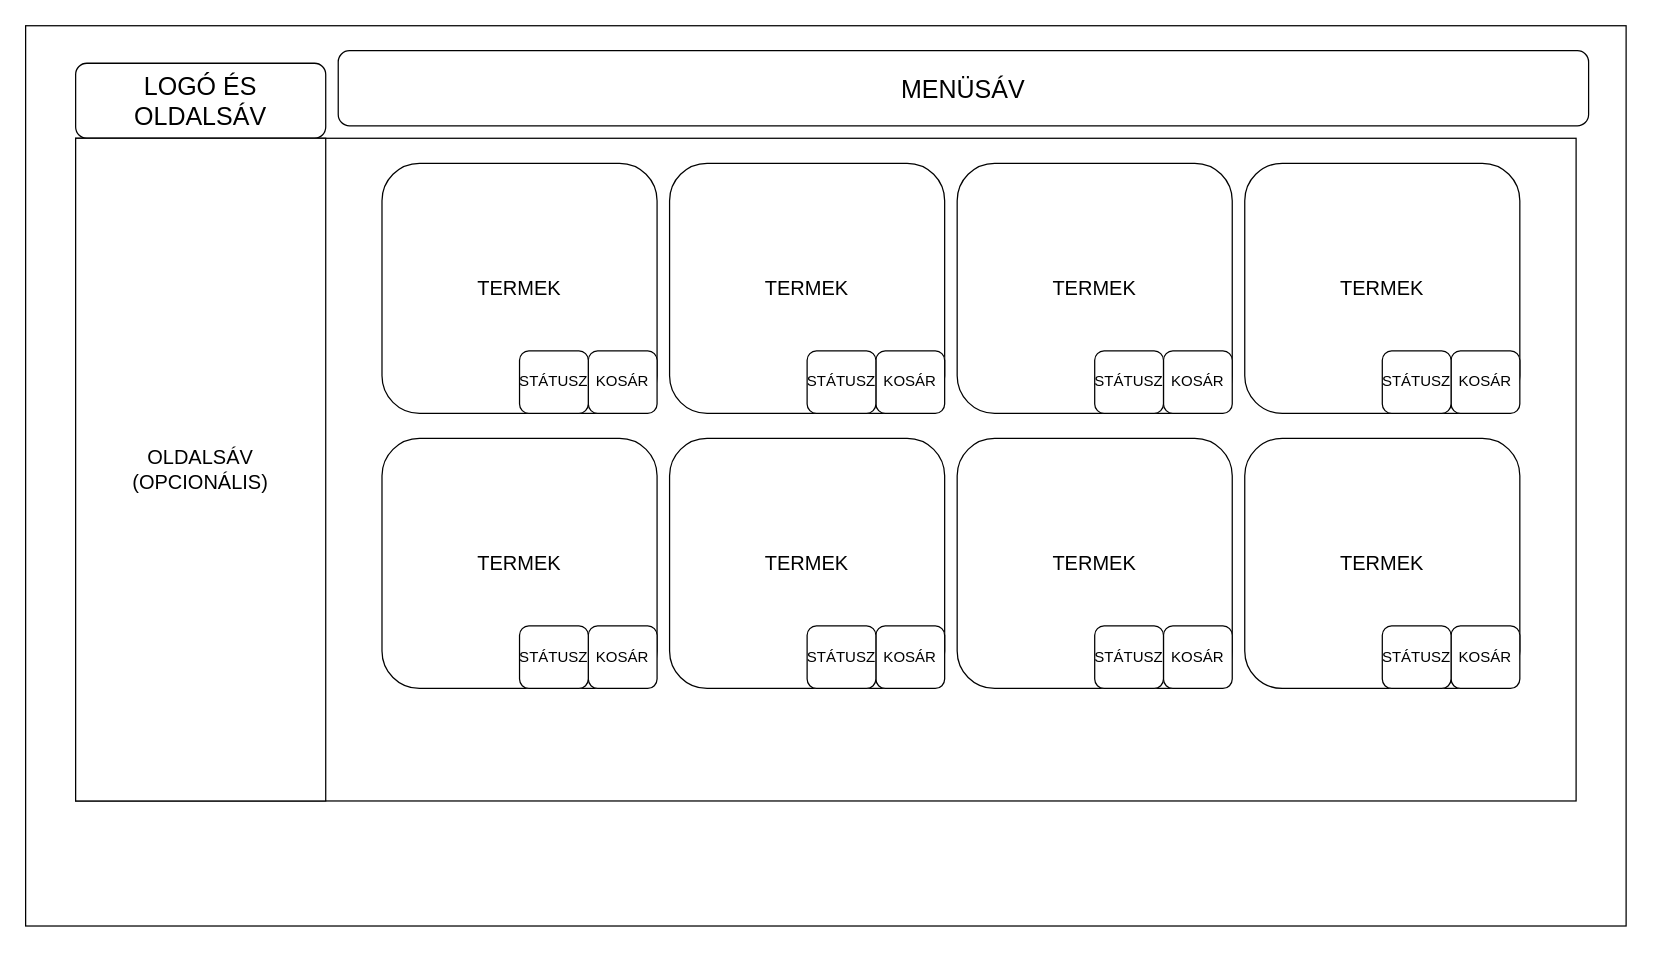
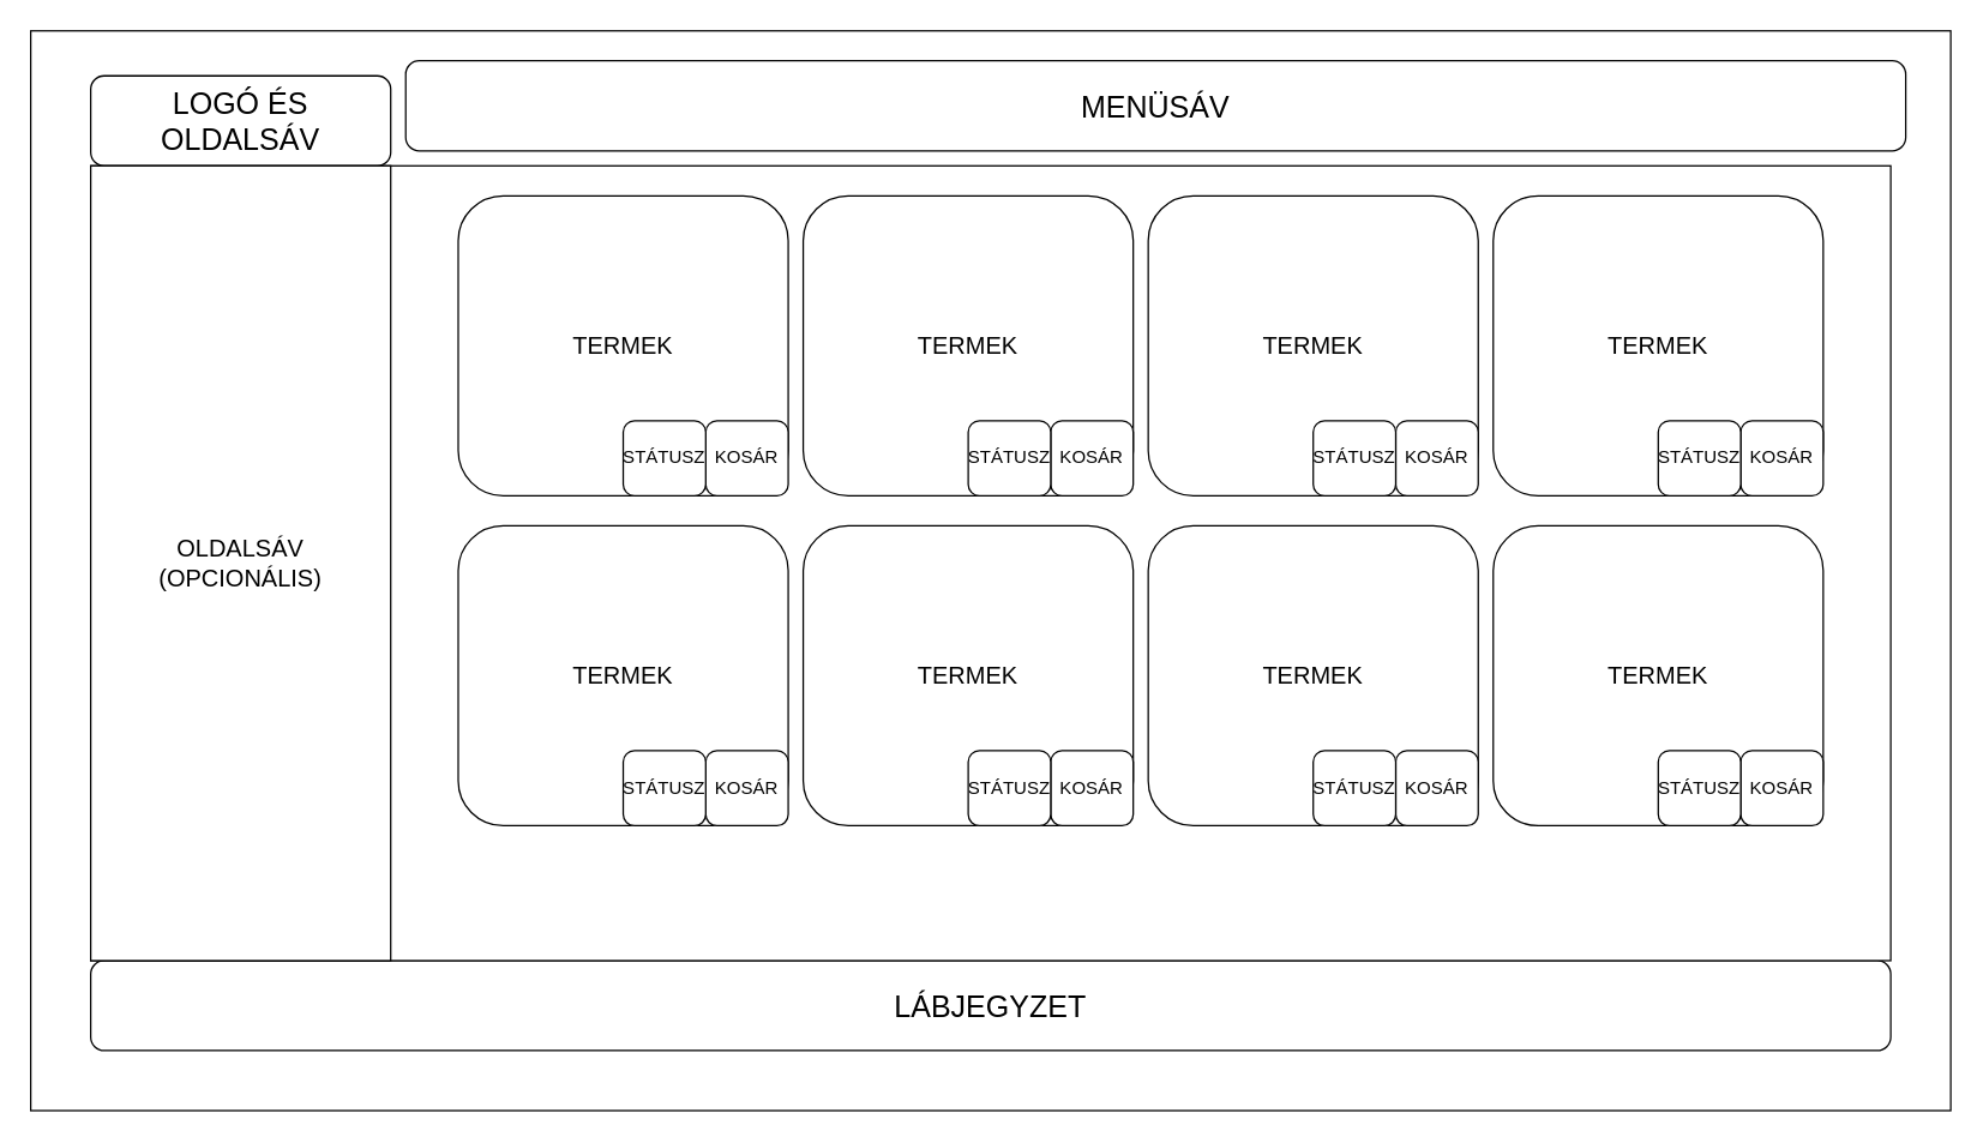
  <mxCell id="0" />
  <mxCell id="1" parent="0" />
  <mxCell id="2" value="" style="rounded=0;whiteSpace=wrap;html=1;fontSize=20;" vertex="1" parent="1"><mxGeometry width="1280" height="720" as="geometry" x="20" y="20" /></mxCell>
  <mxCell id="3" value="MENÜSÁV" style="rounded=1;whiteSpace=wrap;html=1;fontSize=20;" vertex="1" parent="1"><mxGeometry x="270" y="40" width="1000" height="60" as="geometry" /></mxCell>
+ <mxCell id="4" value="LÁBJEGYZET" style="rounded=1;whiteSpace=wrap;html=1;fontSize=20;" vertex="1" parent="1"><mxGeometry x="60" y="640" width="1200" height="60" as="geometry" /></mxCell>
  <mxCell id="5" value="LOGÓ ÉS OLDALSÁV" style="rounded=1;whiteSpace=wrap;html=1;fontSize=20;" vertex="1" parent="1"><mxGeometry x="60" y="50" width="200" height="60" as="geometry" /></mxCell>
  <mxCell id="6" value="" style="rounded=0;whiteSpace=wrap;html=1;fontSize=20;" vertex="1" parent="1"><mxGeometry x="60" y="110" width="1200" height="530" as="geometry" /></mxCell>
  <mxCell id="7" value="TERMEK" style="rounded=1;whiteSpace=wrap;html=1;fontSize=16;" vertex="1" parent="1"><mxGeometry x="305" y="130" width="220" height="200" as="geometry" /></mxCell>
  <mxCell id="8" value="TERMEK" style="rounded=1;whiteSpace=wrap;html=1;fontSize=16;" vertex="1" parent="1"><mxGeometry x="535" y="130" width="220" height="200" as="geometry" /></mxCell>
  <mxCell id="9" value="TERMEK" style="rounded=1;whiteSpace=wrap;html=1;fontSize=16;" vertex="1" parent="1"><mxGeometry x="765" y="130" width="220" height="200" as="geometry" /></mxCell>
  <mxCell id="10" value="TERMEK" style="rounded=1;whiteSpace=wrap;html=1;fontSize=16;" vertex="1" parent="1"><mxGeometry x="995" y="130" width="220" height="200" as="geometry" /></mxCell>
  <mxCell id="11" value="OLDALSÁV&lt;br&gt;(OPCIONÁLIS)" style="rounded=0;whiteSpace=wrap;html=1;fontSize=16;" vertex="1" parent="1"><mxGeometry x="60" y="110" width="200" height="530" as="geometry" /></mxCell>
  <mxCell id="12" value="TERMEK" style="rounded=1;whiteSpace=wrap;html=1;fontSize=16;" vertex="1" parent="1"><mxGeometry x="305" y="350" width="220" height="200" as="geometry" /></mxCell>
  <mxCell id="13" value="TERMEK" style="rounded=1;whiteSpace=wrap;html=1;fontSize=16;" vertex="1" parent="1"><mxGeometry x="535" y="350" width="220" height="200" as="geometry" /></mxCell>
  <mxCell id="14" value="TERMEK" style="rounded=1;whiteSpace=wrap;html=1;fontSize=16;" vertex="1" parent="1"><mxGeometry x="765" y="350" width="220" height="200" as="geometry" /></mxCell>
  <mxCell id="15" value="TERMEK" style="rounded=1;whiteSpace=wrap;html=1;fontSize=16;" vertex="1" parent="1"><mxGeometry x="995" y="350" width="220" height="200" as="geometry" /></mxCell>
  <mxCell id="16" value="KOSÁR" style="rounded=1;whiteSpace=wrap;html=1;" vertex="1" parent="1"><mxGeometry x="470" y="280" width="55" height="50" as="geometry" /></mxCell>
  <mxCell id="17" value="KOSÁR" style="rounded=1;whiteSpace=wrap;html=1;" vertex="1" parent="1"><mxGeometry x="700" y="280" width="55" height="50" as="geometry" /></mxCell>
  <mxCell id="18" value="KOSÁR" style="rounded=1;whiteSpace=wrap;html=1;" vertex="1" parent="1"><mxGeometry x="930" y="280" width="55" height="50" as="geometry" /></mxCell>
  <mxCell id="19" value="KOSÁR" style="rounded=1;whiteSpace=wrap;html=1;" vertex="1" parent="1"><mxGeometry x="1160" y="280" width="55" height="50" as="geometry" /></mxCell>
  <mxCell id="20" value="KOSÁR" style="rounded=1;whiteSpace=wrap;html=1;" vertex="1" parent="1"><mxGeometry x="470" y="500" width="55" height="50" as="geometry" /></mxCell>
  <mxCell id="21" value="KOSÁR" style="rounded=1;whiteSpace=wrap;html=1;" vertex="1" parent="1"><mxGeometry x="700" y="500" width="55" height="50" as="geometry" /></mxCell>
  <mxCell id="22" value="KOSÁR" style="rounded=1;whiteSpace=wrap;html=1;" vertex="1" parent="1"><mxGeometry x="930" y="500" width="55" height="50" as="geometry" /></mxCell>
  <mxCell id="23" value="KOSÁR" style="rounded=1;whiteSpace=wrap;html=1;" vertex="1" parent="1"><mxGeometry x="1160" y="500" width="55" height="50" as="geometry" /></mxCell>
  <mxCell id="24" value="STÁTUSZ" style="rounded=1;whiteSpace=wrap;html=1;" vertex="1" parent="1"><mxGeometry x="415" y="280" width="55" height="50" as="geometry" /></mxCell>
  <mxCell id="25" value="STÁTUSZ" style="rounded=1;whiteSpace=wrap;html=1;" vertex="1" parent="1"><mxGeometry x="645" y="280" width="55" height="50" as="geometry" /></mxCell>
  <mxCell id="26" value="STÁTUSZ" style="rounded=1;whiteSpace=wrap;html=1;" vertex="1" parent="1"><mxGeometry x="875" y="280" width="55" height="50" as="geometry" /></mxCell>
  <mxCell id="27" value="STÁTUSZ" style="rounded=1;whiteSpace=wrap;html=1;" vertex="1" parent="1"><mxGeometry x="1105" y="280" width="55" height="50" as="geometry" /></mxCell>
  <mxCell id="28" value="STÁTUSZ" style="rounded=1;whiteSpace=wrap;html=1;" vertex="1" parent="1"><mxGeometry x="415" y="500" width="55" height="50" as="geometry" /></mxCell>
  <mxCell id="29" value="STÁTUSZ" style="rounded=1;whiteSpace=wrap;html=1;" vertex="1" parent="1"><mxGeometry x="645" y="500" width="55" height="50" as="geometry" /></mxCell>
  <mxCell id="30" value="STÁTUSZ" style="rounded=1;whiteSpace=wrap;html=1;" vertex="1" parent="1"><mxGeometry x="875" y="500" width="55" height="50" as="geometry" /></mxCell>
  <mxCell id="31" value="STÁTUSZ" style="rounded=1;whiteSpace=wrap;html=1;" vertex="1" parent="1"><mxGeometry x="1105" y="500" width="55" height="50" as="geometry" /></mxCell>
